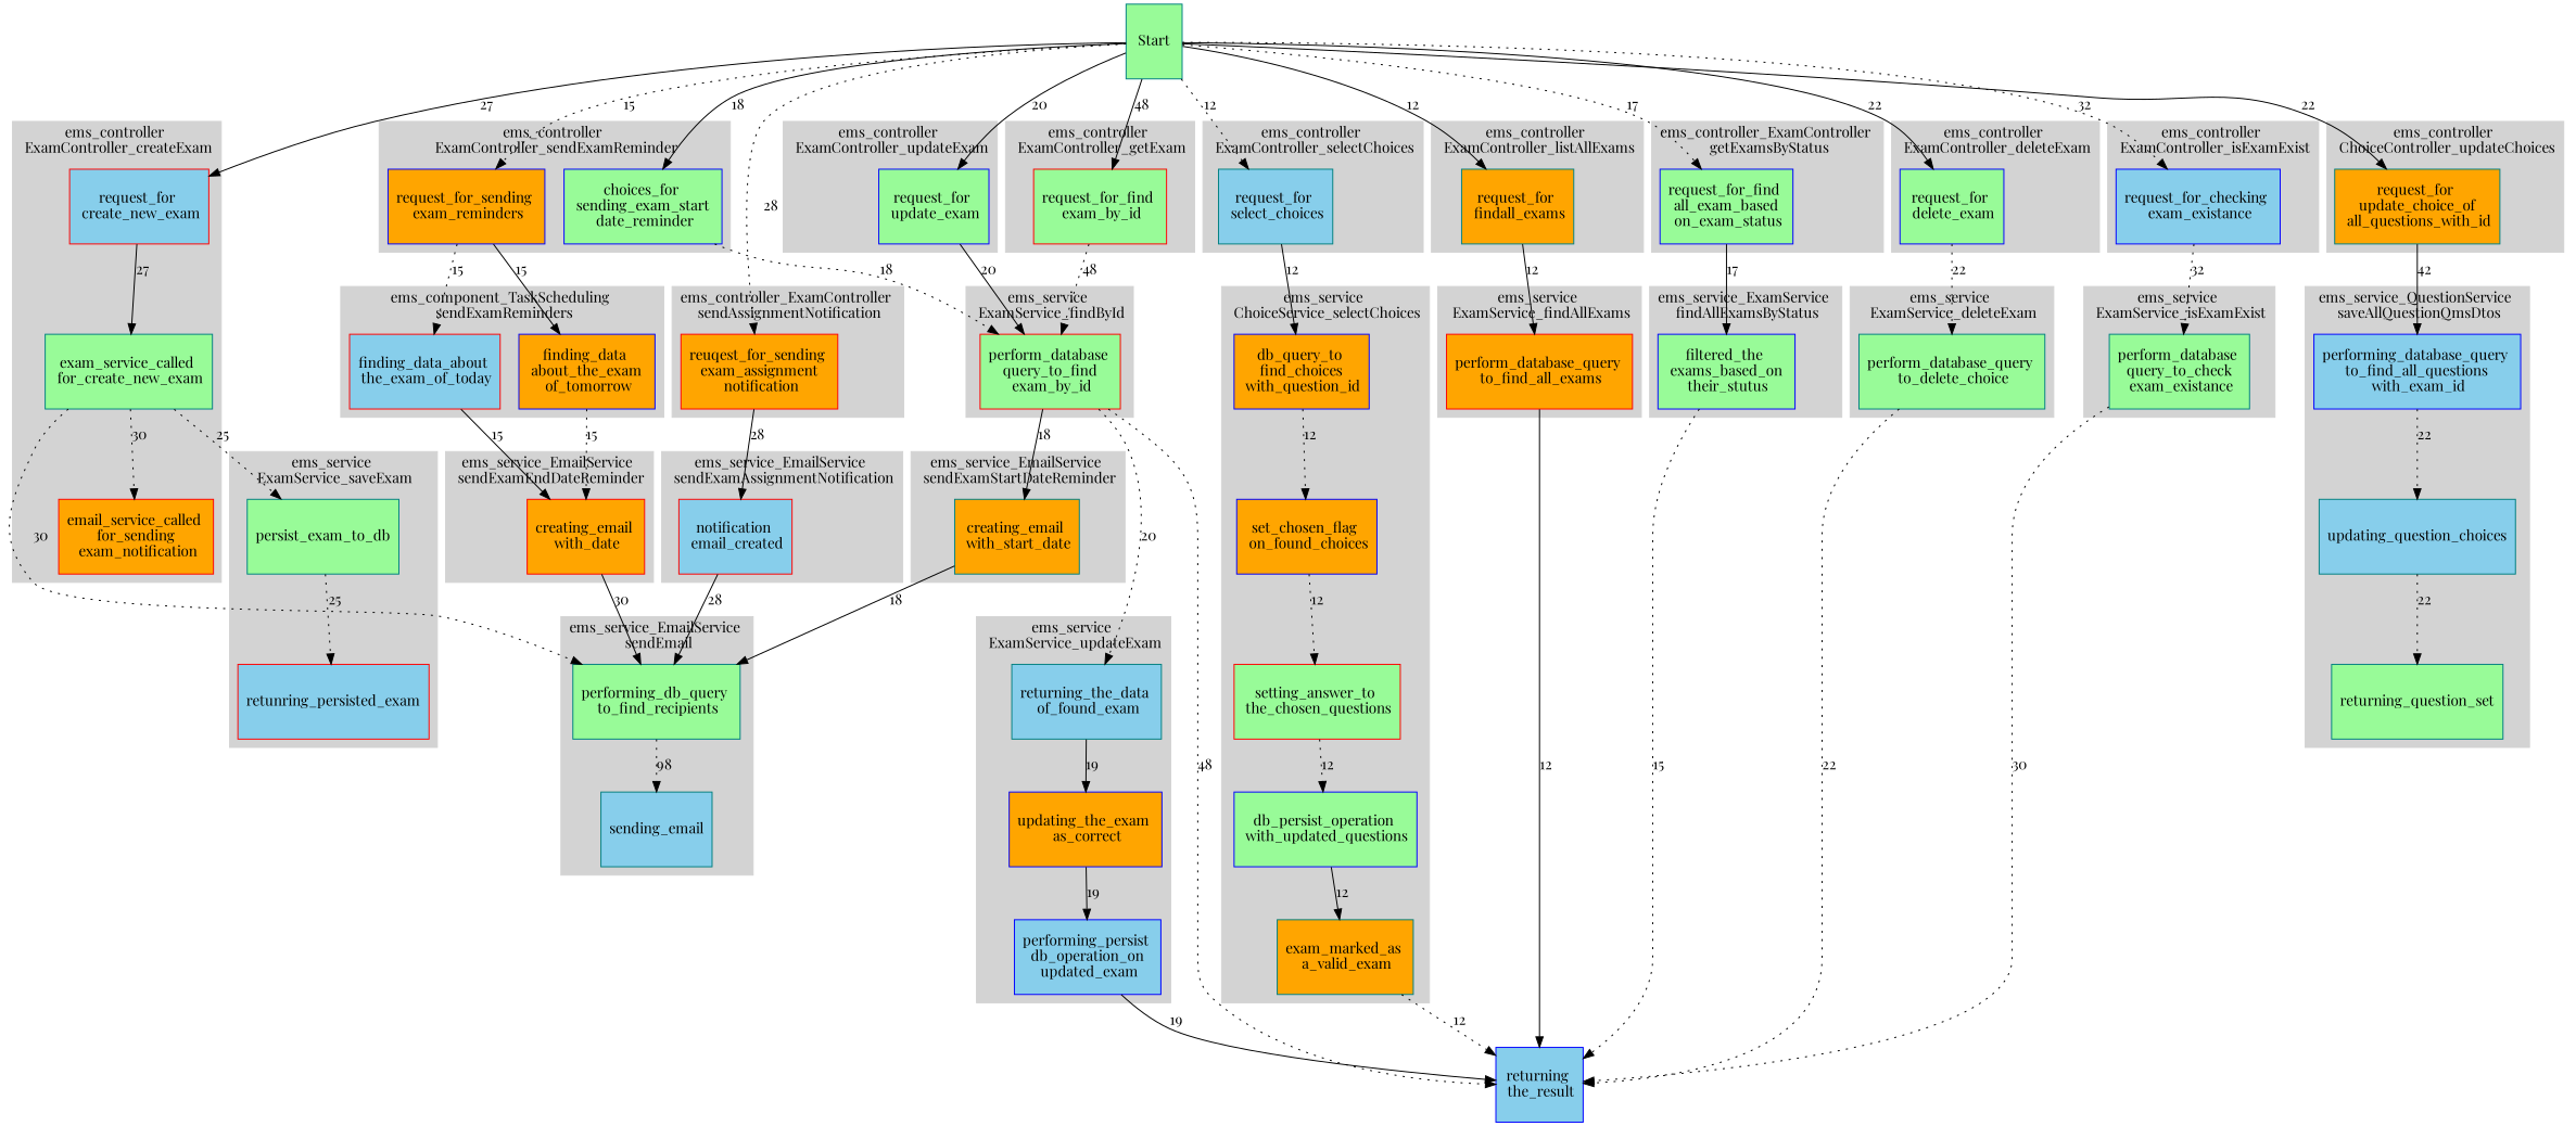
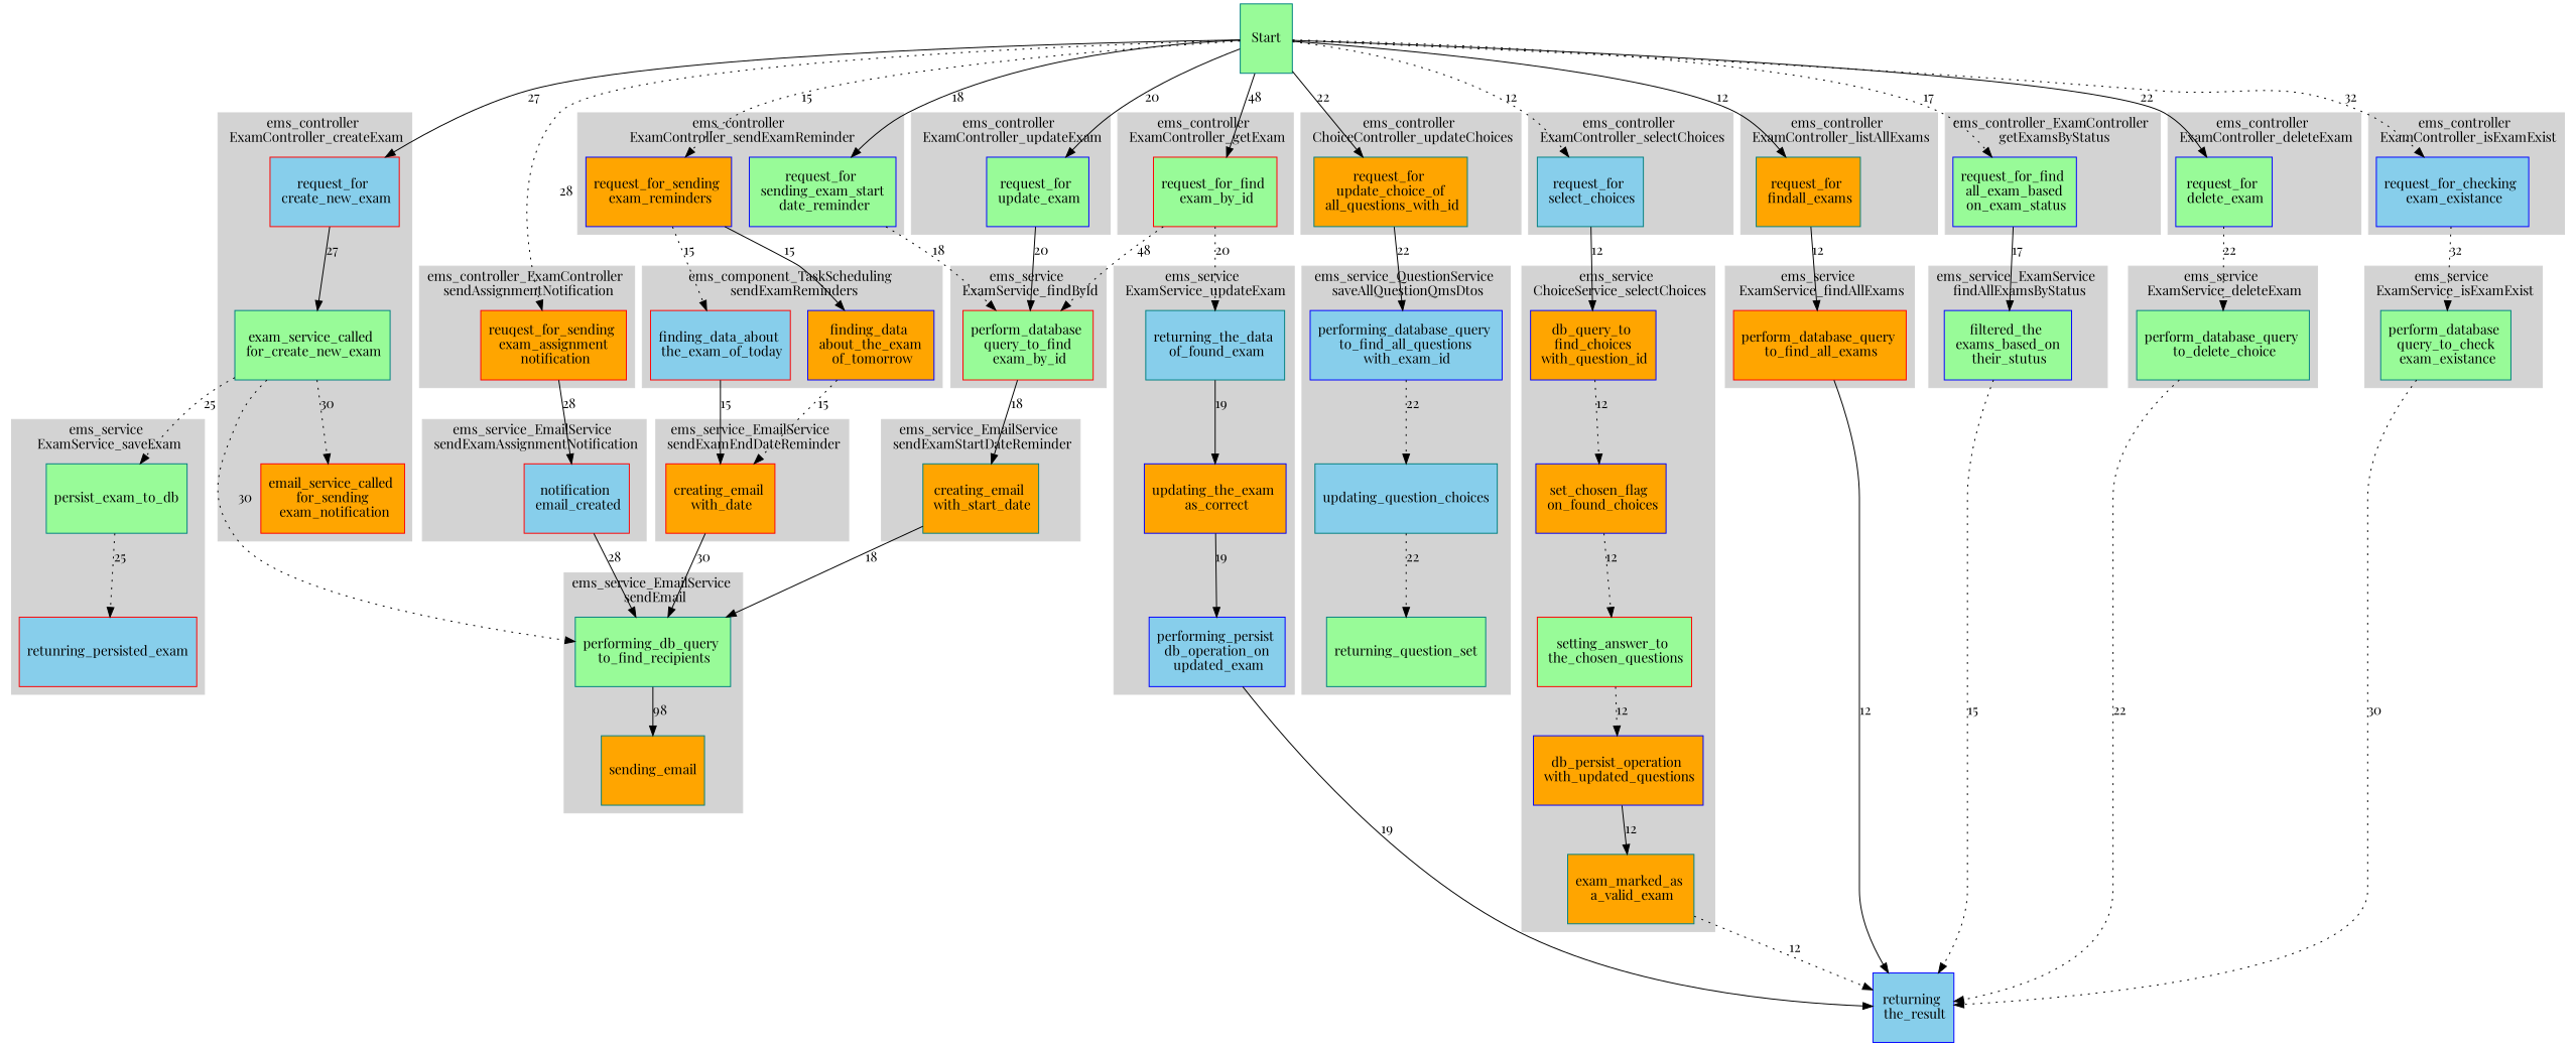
  strict digraph {
    fontname="Playfair Display"
    node [color=teal fillcolor=orange fontname="Playfair Display" shape=box style=filled]
    edge [fontname="Playfair Display" style=dotted]
    n1 [color=red height=1 label="creating_email \n with_date"]
    n2 [height=1 label="request_for \n update_choice_of \n all_questions_with_id"]
    n3 [fillcolor=skyblue height=1 label="returning_the_data \n of_found_exam"]
    n4 [color=blue height=1 label="updating_the_exam \n as_correct"]
    n5 [color=blue fillcolor=skyblue height=1 label="performing_persist \n db_operation_on \n updated_exam"]
    n6 [color=blue fillcolor=palegreen height=1 label="request_for \n update_exam"]
    n7 [color=red height=1 label="perform_database_query \n to_find_all_exams"]
    n8 [height=1 label="request_for \n findall_exams"]
    n9 [color=red fillcolor=palegreen height=1 label="perform_database \n query_to_find \n exam_by_id"]
    n10 [color=blue fillcolor=palegreen height=1 label="filtered_the \n exams_based_on \n their_stutus"]
    n11 [color=blue fillcolor=palegreen height=1 label="request_for_find \n all_exam_based \n on_exam_status"]
    n12 [fillcolor=palegreen height=1 label="perform_database_query \n to_delete_choice"]
    n13 [color=blue fillcolor=palegreen height=1 label="request_for \n delete_exam"]
    n14 [color=red fillcolor=palegreen height=1 label="request_for_find \n exam_by_id"]
-   n15 [color=blue fillcolor=palegreen height=1 label="choices_for \n sending_exam_start \n date_reminder"]
+   n15 [color=blue fillcolor=palegreen height=1 label="request_for \n sending_exam_start \n date_reminder"]
    n16 [color=blue height=1 label="request_for_sending \n exam_reminders"]
    n17 [height=1 label="creating_email \n with_start_date"]
    n18 [color=red fillcolor=skyblue height=1 label="finding_data_about \n the_exam_of_today"]
    n19 [color=blue height=1 label="finding_data \n about_the_exam \n of_tomorrow"]
    n20 [color=red height=1 label="reuqest_for_sending \n exam_assignment \n notification"]
    n21 [color=blue fillcolor=skyblue height=1 label="performing_database_query \n to_find_all_questions \n with_exam_id"]
    n22 [fillcolor=skyblue height=1 label=updating_question_choices]
    n23 [fillcolor=palegreen height=1 label=returning_question_set]
    n24 [fillcolor=palegreen height=1 label="performing_db_query \n to_find_recipients"]
-   n25 [fillcolor=skyblue height=1 label=sending_email]
+   n25 [height=1 label=sending_email]
    n26 [color=red fillcolor=skyblue height=1 label="notification \n email_created"]
    n27 [fillcolor=palegreen height=1 label=persist_exam_to_db]
    n28 [color=red fillcolor=skyblue height=1 label=retunring_persisted_exam]
    n29 [color=red fillcolor=skyblue height=1 label="request_for \n create_new_exam"]
    n30 [fillcolor=palegreen height=1 label="exam_service_called \n for_create_new_exam"]
    n31 [color=red height=1 label="email_service_called \n for_sending \n exam_notification"]
    n32 [fillcolor=skyblue height=1 label="request_for \n select_choices"]
    n33 [color=blue height=1 label="db_query_to \n find_choices \n with_question_id"]
    n34 [color=blue height=1 label="set_chosen_flag \n on_found_choices"]
    n35 [color=red fillcolor=palegreen height=1 label="setting_answer_to \n the_chosen_questions"]
-   n36 [color=blue fillcolor=palegreen height=1 label="db_persist_operation \n with_updated_questions"]
+   n36 [color=blue height=1 label="db_persist_operation \n with_updated_questions"]
    n37 [height=1 label="exam_marked_as \n a_valid_exam"]
    n38 [color=blue fillcolor=skyblue height=1 label="request_for_checking \n exam_existance"]
    n39 [fillcolor=palegreen height=1 label="perform_database \n query_to_check \n exam_existance"]
    n40 [color=blue fillcolor=skyblue height=1 label="returning \n the_result"]
    n41 [fillcolor=palegreen height=1 label=Start]
    subgraph cluster_1 {
      color=lightgrey
      label="ems_service_EmailService \n sendExamEndDateReminder"
      style=filled
      n1
    }
    subgraph cluster_2 {
      color=lightgrey
      label="ems_controller \n ChoiceController_updateChoices"
      style=filled
      n2
    }
    subgraph cluster_3 {
      color=lightgrey
      label="ems_service \n ExamService_updateExam"
      style=filled
      n3
      n4
      n5
    }
    subgraph cluster_4 {
      color=lightgrey
      label="ems_controller \n ExamController_updateExam"
      style=filled
      n6
    }
    subgraph cluster_5 {
      color=lightgrey
      label="ems_service \n ExamService_findAllExams"
      style=filled
      n7
    }
    subgraph cluster_6 {
      color=lightgrey
      label="ems_controller \n ExamController_listAllExams"
      style=filled
      n8
    }
    subgraph cluster_7 {
      color=lightgrey
      label="ems_service \n ExamService_findById"
      style=filled
      n9
    }
    subgraph cluster_8 {
      color=lightgrey
      label="ems_service_ExamService \n findAllExamsByStatus"
      style=filled
      n10
    }
    subgraph cluster_9 {
      color=lightgrey
      label="ems_controller_ExamController \n getExamsByStatus"
      style=filled
      n11
    }
    subgraph cluster_10 {
      color=lightgrey
      label="ems_service \n ExamService_deleteExam"
      style=filled
      n12
    }
    subgraph cluster_11 {
      color=lightgrey
      label="ems_controller \n ExamController_deleteExam"
      style=filled
      n13
    }
    subgraph cluster_12 {
      color=lightgrey
      label="ems_controller \n ExamController_getExam"
      style=filled
      n14
    }
    subgraph cluster_13 {
      color=lightgrey
      label="ems_controller \n ExamController_sendExamReminder"
      style=filled
      n15
      n16
    }
    subgraph cluster_14 {
      color=lightgrey
      label="ems_service_EmailService \n sendExamStartDateReminder"
      style=filled
      n17
    }
    subgraph cluster_15 {
      color=lightgrey
      label="ems_component_TaskScheduling \n sendExamReminders"
      style=filled
      n18
      n19
    }
    subgraph cluster_16 {
      color=lightgrey
      label="ems_controller_ExamController \n sendAssignmentNotification"
      style=filled
      n20
    }
    subgraph cluster_17 {
      color=lightgrey
      label="ems_service_QuestionService \n saveAllQuestionQmsDtos"
      style=filled
      n21
      n22
      n23
    }
    subgraph cluster_18 {
      color=lightgrey
      label="ems_service_EmailService \n sendEmail"
      style=filled
      n24
      n25
    }
    subgraph cluster_19 {
      color=lightgrey
      label="ems_service_EmailService \n sendExamAssignmentNotification"
      style=filled
      n26
    }
    subgraph cluster_20 {
      color=lightgrey
      label="ems_service \n ExamService_saveExam"
      style=filled
      n27
      n28
    }
    subgraph cluster_21 {
      color=lightgrey
      label="ems_controller \n ExamController_createExam"
      style=filled
      n29
      n30
      n31
    }
    subgraph cluster_22 {
      color=lightgrey
      label="ems_controller \n ExamController_selectChoices"
      style=filled
      n32
    }
    subgraph cluster_23 {
      color=lightgrey
      label="ems_service \n ChoiceService_selectChoices"
      style=filled
      n33
      n34
      n35
      n36
      n37
    }
    subgraph cluster_24 {
      color=lightgrey
      label="ems_controller \n ExamController_isExamExist"
      style=filled
      n38
    }
    subgraph cluster_25 {
      color=lightgrey
      label="ems_service \n ExamService_isExamExist"
      style=filled
      n39
    }
    n1 -> n24 [label=30 style=solid]
-   n2 -> n21 [label=42 style=solid]
+   n2 -> n21 [label=22 style=solid]
    n3 -> n4 [label=19 style=solid]
    n4 -> n5 [label=19 style=solid]
    n5 -> n40 [label=19 style=solid]
    n6 -> n9 [label=20 style=solid]
    n7 -> n40 [label=12 style=solid]
    n8 -> n7 [label=12 style=solid]
-   n9 -> n3 [label=20]
+   n14 -> n3 [label=20]
    n9 -> n17 [label=18 style=solid]
-   n9 -> n40 [label=48]
    n10 -> n40 [label=15]
    n11 -> n10 [label=17 style=solid]
    n12 -> n40 [label=22]
    n13 -> n12 [label=22]
    n14 -> n9 [label=48]
    n15 -> n9 [label=18]
    n16 -> n18 [label=15]
    n16 -> n19 [label=15 style=solid]
    n17 -> n24 [label=18 style=solid]
    n18 -> n1 [label=15 style=solid]
    n19 -> n1 [label=15]
    n20 -> n26 [label=28 style=solid]
    n21 -> n22 [label=22]
    n22 -> n23 [label=22]
-   n24 -> n25 [label=98]
+   n24 -> n25 [label=98 style=solid]
    n26 -> n24 [label=28 style=solid]
    n27 -> n28 [label=25]
    n29 -> n30 [label=27 style=solid]
    n30 -> n24 [label=30]
    n30 -> n27 [label=25]
    n30 -> n31 [label=30]
    n32 -> n33 [label=12 style=solid]
    n33 -> n34 [label=12]
    n34 -> n35 [label=12]
    n35 -> n36 [label=12]
    n36 -> n37 [label=12 style=solid]
    n37 -> n40 [label=12]
    n38 -> n39 [label=32]
    n39 -> n40 [label=30]
    n41 -> n2 [label=22 style=solid]
    n41 -> n6 [label=20 style=solid]
    n41 -> n8 [label=12 style=solid]
    n41 -> n11 [label=17]
    n41 -> n13 [label=22 style=solid]
    n41 -> n14 [label=48 style=solid]
    n41 -> n15 [label=18 style=solid]
    n41 -> n16 [label=15]
    n41 -> n20 [label=28]
    n41 -> n29 [label=27 style=solid]
    n41 -> n32 [label=12]
    n41 -> n38 [label=32]
  }
